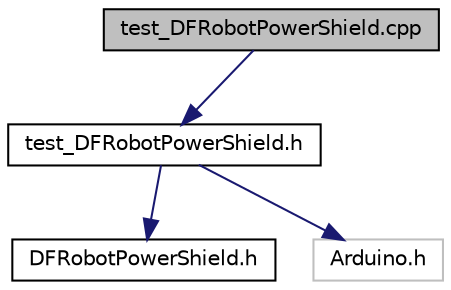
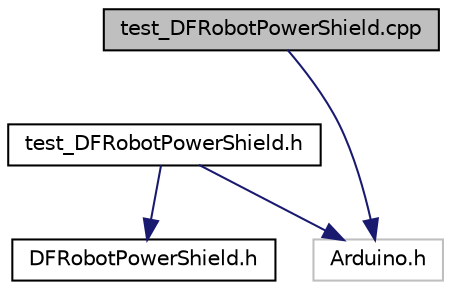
  digraph {
    node [color=black fillcolor=white fontname=Helvetica fontsize=10 shape=record style=filled]
    edge [color=midnightblue fontname=Helvetica fontsize=10 labelfontname=Helvetica labelfontsize=10 style=solid]
    n1 [fillcolor=grey75 fontcolor=black height=0.2 label="test_DFRobotPowerShield.cpp" width=0.4]
    n2 [height=0.2 label="test_DFRobotPowerShield.h" width=0.4]
    n3 [height=0.2 label="DFRobotPowerShield.h" width=0.4]
    n4 [color=grey75 height=0.2 label="Arduino.h" width=0.4]
-   n1 -> n2
+   n1 -> n4
    n2 -> n3
    n2 -> n4
  }
